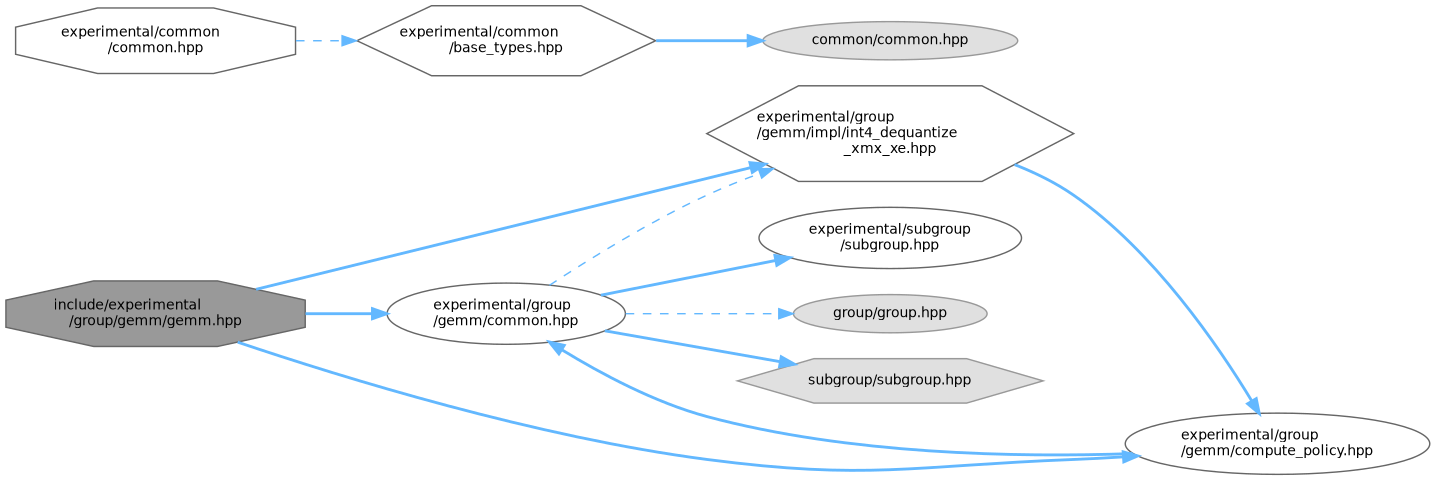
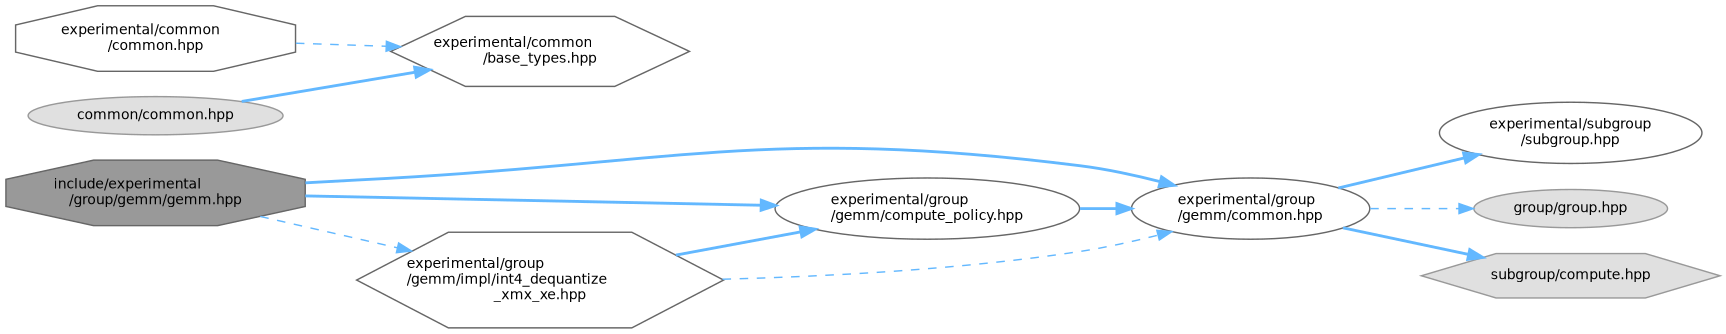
  digraph {
    rankdir=LR
    node [color=grey40 fillcolor=white fontname=Helvetica fontsize=10 shape=ellipse style=filled]
    edge [color=steelblue1 fontname=Helvetica fontsize=10 labelfontname=Helvetica labelfontsize=10 style=bold]
    n1 [color=gray40 fillcolor=grey60 fontcolor=black height=0.2 label="include/experimental\l/group/gemm/gemm.hpp" shape=octagon width=0.4]
    n2 [height=0.2 label="experimental/group\l/gemm/common.hpp" width=0.4]
    n3 [height=0.2 label="experimental/group\l/gemm/compute_policy.hpp" width=0.4]
    n4 [height=0.2 label="experimental/group\l/gemm/impl/int4_dequantize\l_xmx_xe.hpp" shape=hexagon width=0.4]
    n5 [height=0.2 label="experimental/subgroup\l/subgroup.hpp" width=0.4]
    n6 [color=grey60 fillcolor="#E0E0E0" height=0.2 label="group/group.hpp" width=0.4]
-   n7 [color=grey60 fillcolor="#E0E0E0" height=0.2 label="subgroup/subgroup.hpp" shape=hexagon width=0.4]
+   n7 [color=grey60 fillcolor="#E0E0E0" height=0.2 label="subgroup/compute.hpp" shape=hexagon width=0.4]
    n8 [height=0.2 label="experimental/common\l/common.hpp" shape=octagon width=0.4]
    n9 [height=0.2 label="experimental/common\l/base_types.hpp" shape=hexagon width=0.4]
    n10 [color=grey60 fillcolor="#E0E0E0" height=0.2 label="common/common.hpp" width=0.4]
    n1 -> n2
    n1 -> n3
-   n1 -> n4
+   n1 -> n4 [style=dashed]
    n2 -> n5
    n2 -> n6 [style=dashed]
    n2 -> n7
    n3 -> n2
-   n2 -> n4 [style=dashed]
+   n4 -> n2 [style=dashed]
    n4 -> n3
    n8 -> n9 [style=dashed]
-   n9 -> n10
+   n10 -> n9
  }
